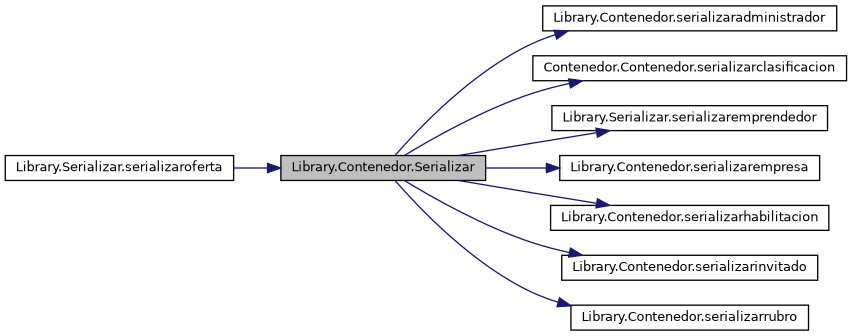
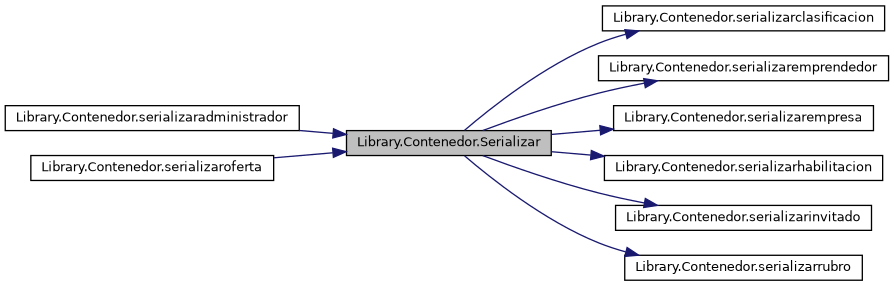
  digraph {
    rankdir=LR
    node [color=black fillcolor=white fontname=Helvetica fontsize=10 shape=record style=filled]
    edge [color=midnightblue fontname=Helvetica fontsize=10 labelfontname=Helvetica labelfontsize=10 style=solid]
    n1 [fillcolor=grey75 fontcolor=black height=0.2 label="Library.Contenedor.Serializar" width=0.4]
    n2 [height=0.2 label="Library.Contenedor.serializaradministrador" width=0.4]
-   n3 [height=0.2 label="Contenedor.Contenedor.serializarclasificacion" width=0.4]
-   n4 [height=0.2 label="Library.Serializar.serializaremprendedor" width=0.4]
+   n3 [height=0.2 label="Library.Contenedor.serializarclasificacion" width=0.4]
+   n4 [height=0.2 label="Library.Contenedor.serializaremprendedor" width=0.4]
    n5 [height=0.2 label="Library.Contenedor.serializarempresa" width=0.4]
    n6 [height=0.2 label="Library.Contenedor.serializarhabilitacion" width=0.4]
    n7 [height=0.2 label="Library.Contenedor.serializarinvitado" width=0.4]
    n8 [height=0.2 label="Library.Contenedor.serializarrubro" width=0.4]
-   n9 [height=0.2 label="Library.Serializar.serializaroferta" width=0.4]
-   n1 -> n2
+   n9 [height=0.2 label="Library.Contenedor.serializaroferta" width=0.4]
+   n2 -> n1
    n1 -> n3
    n1 -> n4
    n1 -> n5
    n1 -> n6
    n1 -> n7
    n1 -> n8
    n9 -> n1
  }
